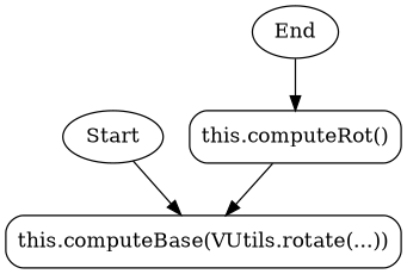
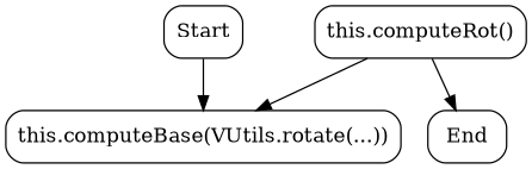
  digraph {
    fontname="DejaVu Serif"
    rankdir=TB
    node [fontname="DejaVu Serif" shape=box style=rounded]
    edge [fontname="DejaVu Serif"]
    n1 [label="this.computeBase(VUtils.rotate(...))"]
-   Start [shape=ellipse]
+   Start
    n3 [label="this.computeRot()"]
-   End [shape=ellipse]
+   End
    Start -> n1
    n3 -> n1
-   End -> n3
+   n3 -> End
  }
